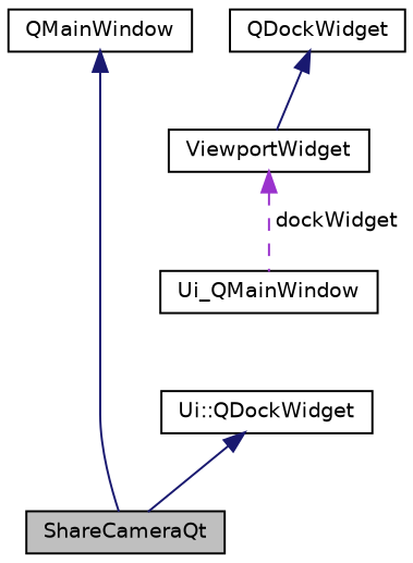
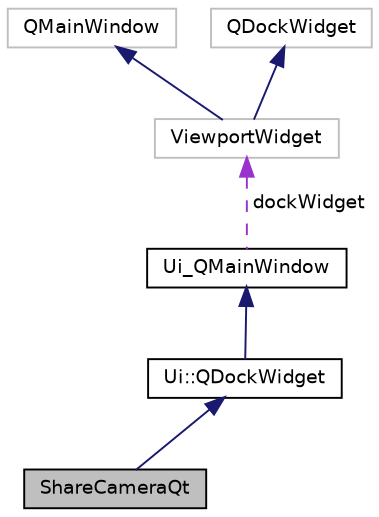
  digraph {
    node [color=black fillcolor=white fontname=Helvetica fontsize=10 shape=record style=filled]
    edge [color=midnightblue dir=back fontname=Helvetica fontsize=10 labelfontname=Helvetica labelfontsize=10 style=solid]
    n1 [fillcolor=grey75 fontcolor=black height=0.2 label=ShareCameraQt width=0.4]
-   n2 [height=0.2 label=QMainWindow width=0.4]
+   n2 [color=grey75 height=0.2 label=QMainWindow width=0.4]
    n3 [height=0.2 label="Ui::QDockWidget" width=0.4]
    n4 [height=0.2 label=Ui_QMainWindow width=0.4]
-   n5 [height=0.2 label=ViewportWidget width=0.4]
-   n6 [height=0.2 label=QDockWidget width=0.4]
-   n2 -> n1
+   n5 [color=grey75 height=0.2 label=ViewportWidget width=0.4]
+   n6 [color=grey75 height=0.2 label=QDockWidget width=0.4]
+   n2 -> n5
    n3 -> n1
+   n4 -> n3
    n5 -> n4 [color=darkorchid3 label=" dockWidget" style=dashed]
    n6 -> n5
  }
